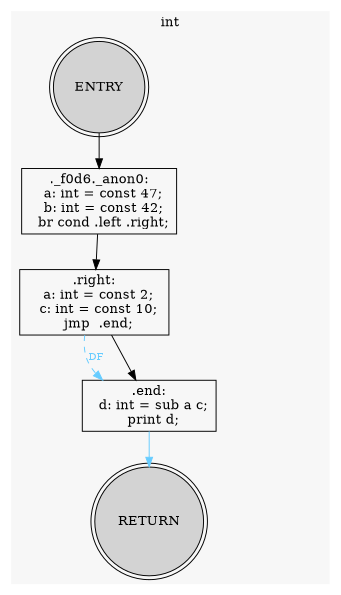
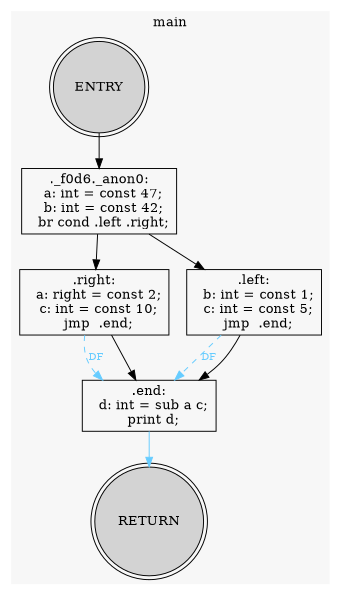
  digraph {
    node [shape=box]
    n1 [fillcolor=lightgray label=ENTRY shape=doublecircle style=filled]
    n2 [label="._f0d6._anon0:\n  a: int = const 47;\n  b: int = const 42;\n  br cond .left .right;"]
-   n3 [label=".right:\n  a: int = const 2;\n  c: int = const 10;\n  jmp  .end;"]
+   n3 [label=".right:\n  a: right = const 2;\n  c: int = const 10;\n  jmp  .end;"]
+   n4 [label=".left:\n  b: int = const 1;\n  c: int = const 5;\n  jmp  .end;"]
    n5 [label=".end:\n  d: int = sub a c;\n  print d;"]
    n6 [fillcolor=lightgray label=RETURN shape=doublecircle style=filled]
    subgraph cluster_1 {
      color="#f7f7f7"
-     label=int
+     label=main
      rankdir=TB
      style=filled
      n1
      n2
      n3
+     n4
      n5
      n6
    }
    n1 -> n2
    n2 -> n3
+   n2 -> n4
    n3 -> n5 [color="#66ccff" constraint=false fontcolor="#66ccff" fontsize=10 label=DF style=dashed]
    n3 -> n5
+   n4 -> n5 [color="#66ccff" constraint=false fontcolor="#66ccff" fontsize=10 label=DF style=dashed]
+   n4 -> n5
    n5 -> n6 [color="#66ccff"]
  }
